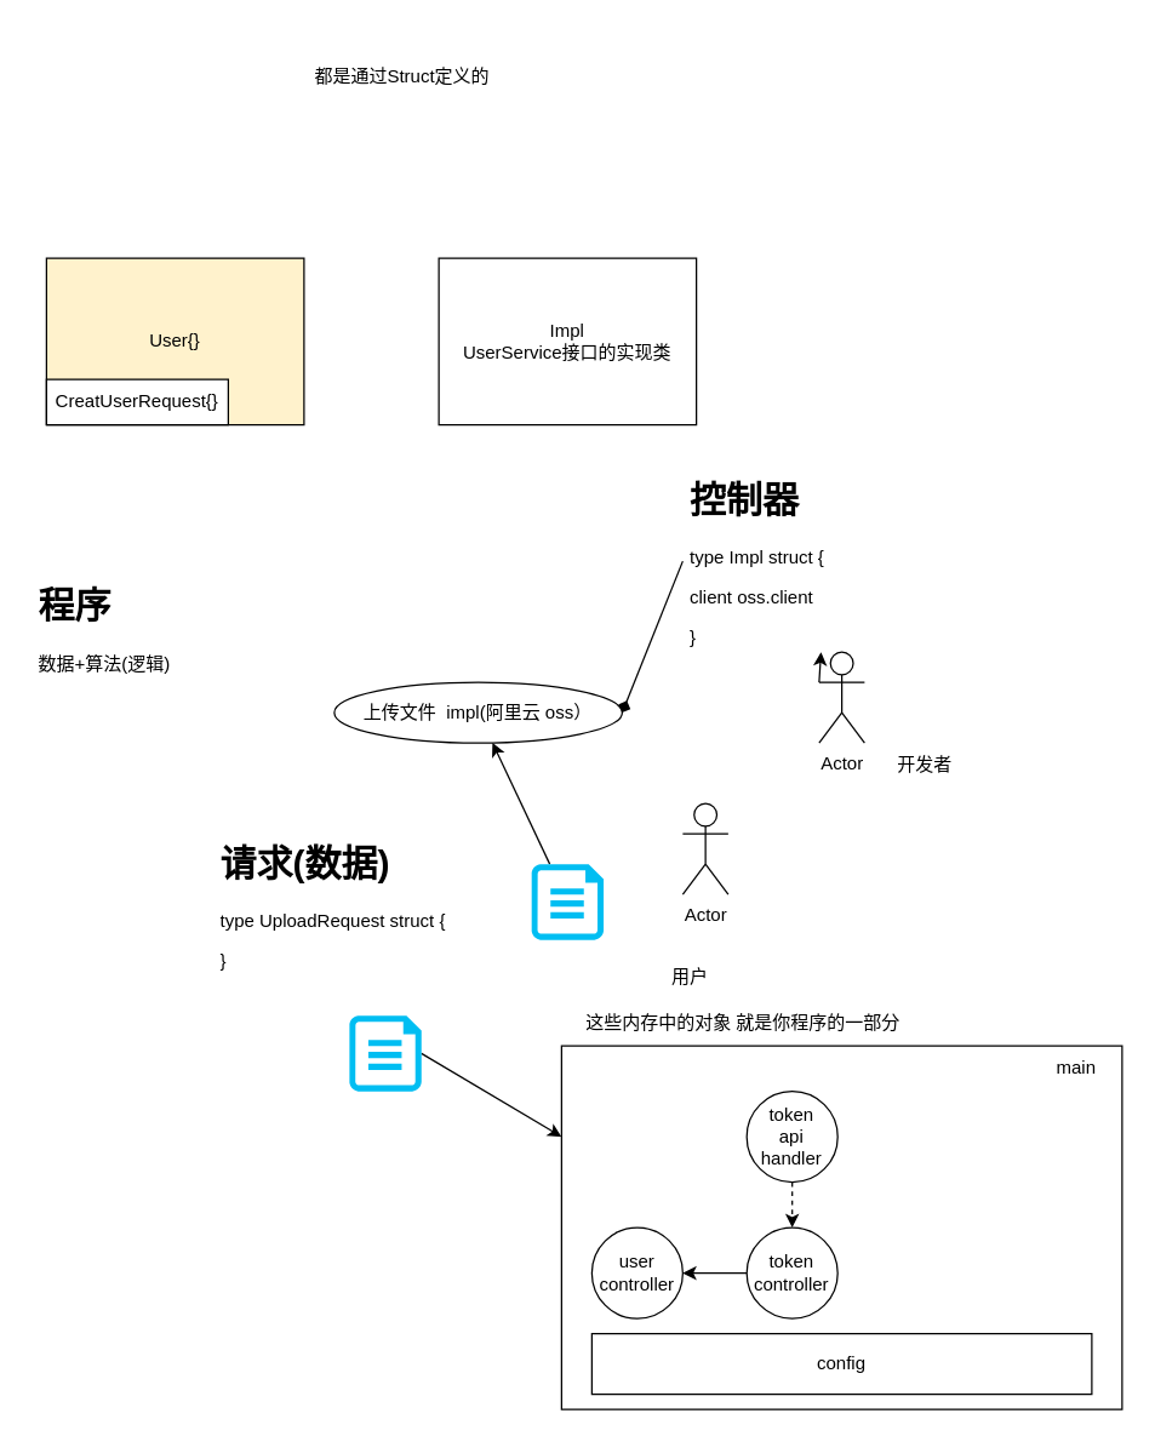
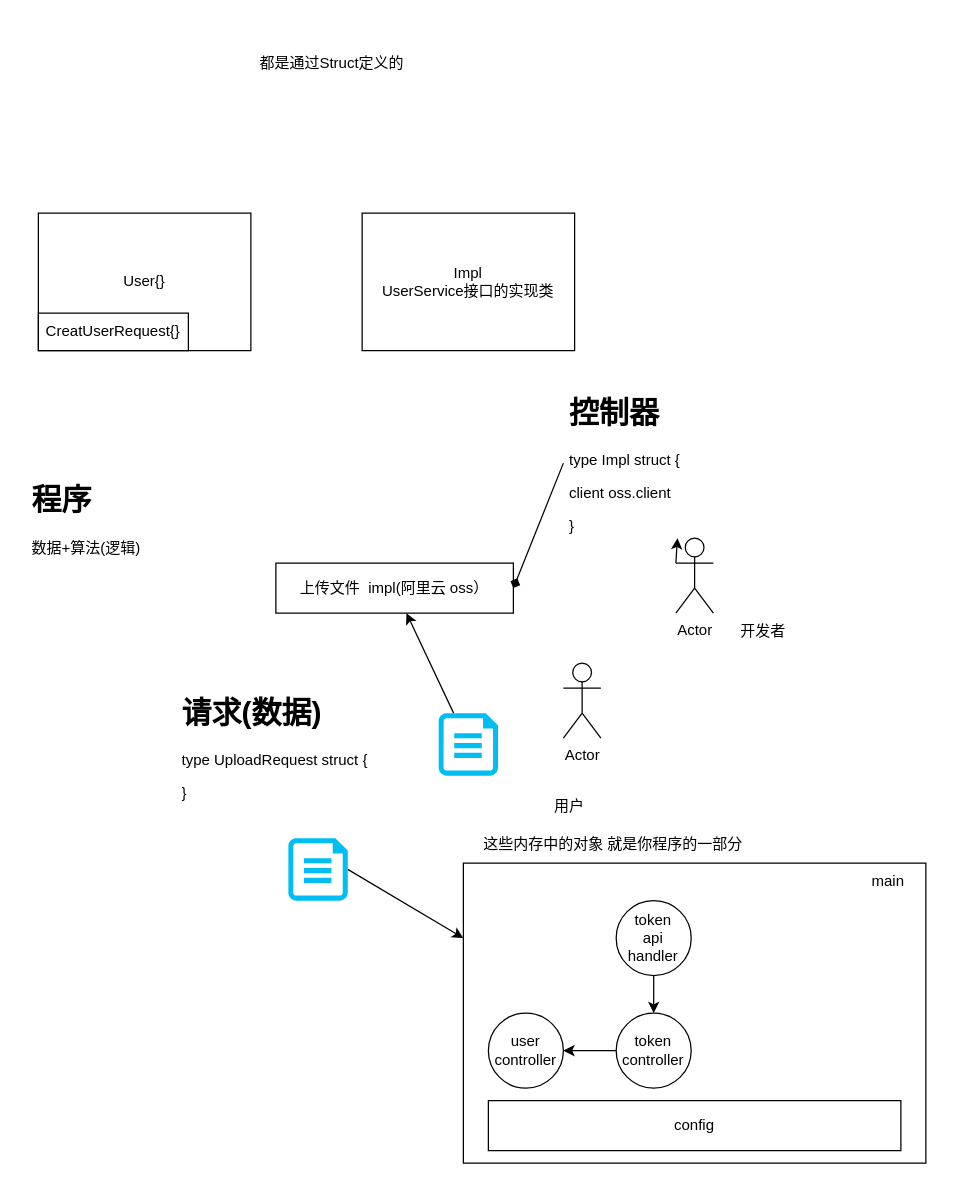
  <mxCell id="0" />
  <mxCell id="1" parent="0" />
  <mxCell id="2" value="" style="rounded=0;whiteSpace=wrap;html=1;" parent="1" vertex="1"><mxGeometry x="370" y="690" width="370" height="240" as="geometry" /></mxCell>
- <mxCell id="3" value="User{}" style="rounded=0;whiteSpace=wrap;html=1;fillColor=#fff2cc;" parent="1" vertex="1"><mxGeometry x="30" y="170" width="170" height="110" as="geometry" /></mxCell>
+ <mxCell id="3" value="User{}" style="rounded=0;whiteSpace=wrap;html=1;" parent="1" vertex="1"><mxGeometry x="30" y="170" width="170" height="110" as="geometry" /></mxCell>
  <mxCell id="4" value="CreatUserRequest{}" style="rounded=0;whiteSpace=wrap;html=1;" parent="1" vertex="1"><mxGeometry x="30" y="250" width="120" height="30" as="geometry" /></mxCell>
  <mxCell id="5" value="Impl&lt;br&gt;UserService接口的实现类" style="rounded=0;whiteSpace=wrap;html=1;" parent="1" vertex="1"><mxGeometry x="289" y="170" width="170" height="110" as="geometry" /></mxCell>
  <mxCell id="6" value="都是通过Struct定义的" style="text;html=1;strokeColor=none;fillColor=none;align=center;verticalAlign=middle;whiteSpace=wrap;rounded=0;" parent="1" vertex="1"><mxGeometry x="160" y="20" width="210" height="60" as="geometry" /></mxCell>
  <mxCell id="7" value="&lt;h1&gt;程序&lt;/h1&gt;&lt;p&gt;数据+算法(逻辑)&lt;/p&gt;" style="text;html=1;strokeColor=none;fillColor=none;spacing=5;spacingTop=-20;whiteSpace=wrap;overflow=hidden;rounded=0;" parent="1" vertex="1"><mxGeometry x="20" y="380" width="190" height="120" as="geometry" /></mxCell>
- <mxCell id="8" value="上传文件&amp;nbsp; impl(阿里云 oss）" style="ellipse;whiteSpace=wrap;html=1;" parent="1" vertex="1"><mxGeometry x="220" y="450" width="190" height="40" as="geometry" /></mxCell>
+ <mxCell id="8" value="上传文件&amp;nbsp; impl(阿里云 oss）" style="rounded=0;whiteSpace=wrap;html=1;" parent="1" vertex="1"><mxGeometry x="220" y="450" width="190" height="40" as="geometry" /></mxCell>
  <mxCell id="9" value="" style="edgeStyle=none;html=1;" parent="1" source="10" target="8" edge="1"><mxGeometry relative="1" as="geometry" /></mxCell>
  <mxCell id="10" value="" style="verticalLabelPosition=bottom;html=1;verticalAlign=top;align=center;strokeColor=none;fillColor=#00BEF2;shape=mxgraph.azure.cloud_services_configuration_file;pointerEvents=1;" parent="1" vertex="1"><mxGeometry x="350.25" y="570" width="47.5" height="50" as="geometry" /></mxCell>
  <mxCell id="11" value="&lt;h1&gt;请求(数据)&lt;/h1&gt;&lt;p&gt;type UploadRequest struct {&lt;/p&gt;&lt;p&gt;}&lt;/p&gt;" style="text;html=1;strokeColor=none;fillColor=none;spacing=5;spacingTop=-20;whiteSpace=wrap;overflow=hidden;rounded=0;" parent="1" vertex="1"><mxGeometry x="140" y="550" width="190" height="120" as="geometry" /></mxCell>
  <mxCell id="12" value="" style="edgeStyle=none;html=1;" parent="1" source="14" target="16" edge="1"><mxGeometry relative="1" as="geometry" /></mxCell>
  <mxCell id="13" style="edgeStyle=none;html=1;exitX=0;exitY=0.333;exitDx=0;exitDy=0;exitPerimeter=0;" parent="1" source="14" target="16" edge="1"><mxGeometry relative="1" as="geometry" /></mxCell>
  <mxCell id="14" value="Actor" style="shape=umlActor;verticalLabelPosition=bottom;verticalAlign=top;html=1;outlineConnect=0;" parent="1" vertex="1"><mxGeometry x="540" y="430" width="30" height="60" as="geometry" /></mxCell>
  <mxCell id="15" style="edgeStyle=none;html=1;exitX=0;exitY=0.5;exitDx=0;exitDy=0;entryX=1;entryY=0.5;entryDx=0;entryDy=0;endArrow=diamond;" parent="1" source="16" target="8" edge="1"><mxGeometry relative="1" as="geometry" /></mxCell>
  <mxCell id="16" value="&lt;h1&gt;控制器&lt;/h1&gt;&lt;p&gt;type Impl struct {&lt;/p&gt;&lt;p&gt;client oss.client&lt;/p&gt;&lt;p&gt;}&lt;/p&gt;&lt;p&gt;&lt;br&gt;&lt;/p&gt;&lt;p&gt;&lt;br&gt;&lt;/p&gt;" style="text;html=1;strokeColor=none;fillColor=none;spacing=5;spacingTop=-20;whiteSpace=wrap;overflow=hidden;rounded=0;" parent="1" vertex="1"><mxGeometry x="450" y="310" width="190" height="120" as="geometry" /></mxCell>
  <mxCell id="17" value="用户" style="text;html=1;strokeColor=none;fillColor=none;align=center;verticalAlign=middle;whiteSpace=wrap;rounded=0;" parent="1" vertex="1"><mxGeometry x="425" y="630" width="60" height="30" as="geometry" /></mxCell>
  <mxCell id="18" value="Actor" style="shape=umlActor;verticalLabelPosition=bottom;verticalAlign=top;html=1;outlineConnect=0;" parent="1" vertex="1"><mxGeometry x="450" y="530" width="30" height="60" as="geometry" /></mxCell>
  <mxCell id="19" value="开发者" style="text;html=1;strokeColor=none;fillColor=none;align=center;verticalAlign=middle;whiteSpace=wrap;rounded=0;" parent="1" vertex="1"><mxGeometry x="580" y="490" width="60" height="30" as="geometry" /></mxCell>
  <mxCell id="20" value="user&lt;br&gt;controller" style="ellipse;whiteSpace=wrap;html=1;aspect=fixed;" parent="1" vertex="1"><mxGeometry x="390" y="810" width="60" height="60" as="geometry" /></mxCell>
  <mxCell id="21" style="edgeStyle=none;html=1;exitX=0;exitY=0.5;exitDx=0;exitDy=0;entryX=1;entryY=0.5;entryDx=0;entryDy=0;" parent="1" source="22" target="20" edge="1"><mxGeometry relative="1" as="geometry" /></mxCell>
  <mxCell id="22" value="token&lt;br&gt;controller" style="ellipse;whiteSpace=wrap;html=1;aspect=fixed;" parent="1" vertex="1"><mxGeometry x="492.25" y="810" width="60" height="60" as="geometry" /></mxCell>
  <mxCell id="23" style="edgeStyle=none;html=1;exitX=1;exitY=0.5;exitDx=0;exitDy=0;exitPerimeter=0;entryX=0;entryY=0.25;entryDx=0;entryDy=0;" parent="1" source="24" target="2" edge="1"><mxGeometry relative="1" as="geometry" /></mxCell>
  <mxCell id="24" value="" style="verticalLabelPosition=bottom;html=1;verticalAlign=top;align=center;strokeColor=none;fillColor=#00BEF2;shape=mxgraph.azure.cloud_services_configuration_file;pointerEvents=1;" parent="1" vertex="1"><mxGeometry x="230" y="670" width="47.5" height="50" as="geometry" /></mxCell>
  <mxCell id="25" value="这些内存中的对象 就是你程序的一部分" style="text;html=1;strokeColor=none;fillColor=none;align=center;verticalAlign=middle;whiteSpace=wrap;rounded=0;" parent="1" vertex="1"><mxGeometry x="360" y="660" width="260" height="30" as="geometry" /></mxCell>
  <mxCell id="26" value="config" style="rounded=0;whiteSpace=wrap;html=1;" parent="1" vertex="1"><mxGeometry x="390" y="880" width="330" height="40" as="geometry" /></mxCell>
  <mxCell id="27" value="main" style="text;html=1;strokeColor=none;fillColor=none;align=center;verticalAlign=middle;whiteSpace=wrap;rounded=0;" parent="1" vertex="1"><mxGeometry x="680" y="690" width="60" height="30" as="geometry" /></mxCell>
- <mxCell id="28" style="edgeStyle=none;html=1;exitX=0.5;exitY=1;exitDx=0;exitDy=0;dashed=1;" parent="1" source="29" target="22" edge="1"><mxGeometry relative="1" as="geometry" /></mxCell>
+ <mxCell id="28" style="edgeStyle=none;html=1;exitX=0.5;exitY=1;exitDx=0;exitDy=0;" parent="1" source="29" target="22" edge="1"><mxGeometry relative="1" as="geometry" /></mxCell>
  <mxCell id="29" value="token&lt;br&gt;api handler" style="ellipse;whiteSpace=wrap;html=1;aspect=fixed;" parent="1" vertex="1"><mxGeometry x="492.25" y="720" width="60" height="60" as="geometry" /></mxCell>
